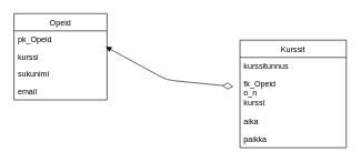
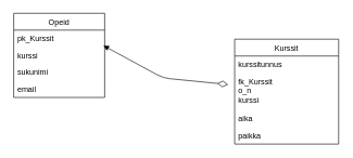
  <mxCell id="0" />
  <mxCell id="1" parent="0" />
  <mxCell id="2" value="Opeid" style="swimlane;fontStyle=0;childLayout=stackLayout;horizontal=1;startSize=26;fillColor=none;horizontalStack=0;resizeParent=1;resizeParentMax=0;resizeLast=0;collapsible=1;marginBottom=0;" vertex="1" parent="1"><mxGeometry x="20" y="20" width="140" height="130" as="geometry" /></mxCell>
- <mxCell id="3" value="pk_Opeid" style="text;strokeColor=none;fillColor=none;align=left;verticalAlign=top;spacingLeft=4;spacingRight=4;overflow=hidden;rotatable=0;points=[[0,0.5],[1,0.5]];portConstraint=eastwest;" vertex="1" parent="2"><mxGeometry y="26" width="140" height="26" as="geometry" /></mxCell>
+ <mxCell id="3" value="pk_Kurssit" style="text;strokeColor=none;fillColor=none;align=left;verticalAlign=top;spacingLeft=4;spacingRight=4;overflow=hidden;rotatable=0;points=[[0,0.5],[1,0.5]];portConstraint=eastwest;" vertex="1" parent="2"><mxGeometry y="26" width="140" height="26" as="geometry" /></mxCell>
  <mxCell id="4" value="kurssi" style="text;strokeColor=none;fillColor=none;align=left;verticalAlign=top;spacingLeft=4;spacingRight=4;overflow=hidden;rotatable=0;points=[[0,0.5],[1,0.5]];portConstraint=eastwest;" vertex="1" parent="2"><mxGeometry y="52" width="140" height="26" as="geometry" /></mxCell>
  <mxCell id="5" value="sukunimi" style="text;strokeColor=none;fillColor=none;align=left;verticalAlign=top;spacingLeft=4;spacingRight=4;overflow=hidden;rotatable=0;points=[[0,0.5],[1,0.5]];portConstraint=eastwest;" vertex="1" parent="2"><mxGeometry y="78" width="140" height="26" as="geometry" /></mxCell>
  <mxCell id="6" value="email" style="text;strokeColor=none;fillColor=none;align=left;verticalAlign=top;spacingLeft=4;spacingRight=4;overflow=hidden;rotatable=0;points=[[0,0.5],[1,0.5]];portConstraint=eastwest;" vertex="1" parent="2"><mxGeometry y="104" width="140" height="26" as="geometry" /></mxCell>
  <mxCell id="7" value="Kurssit" style="swimlane;fontStyle=0;childLayout=stackLayout;horizontal=1;startSize=26;fillColor=none;horizontalStack=0;resizeParent=1;resizeParentMax=0;resizeLast=0;collapsible=1;marginBottom=0;" vertex="1" parent="1"><mxGeometry x="360" y="60" width="160" height="162" as="geometry" /></mxCell>
  <mxCell id="8" value="kurssitunnus" style="text;strokeColor=none;fillColor=none;align=left;verticalAlign=top;spacingLeft=4;spacingRight=4;overflow=hidden;rotatable=0;points=[[0,0.5],[1,0.5]];portConstraint=eastwest;" vertex="1" parent="7"><mxGeometry y="26" width="160" height="26" as="geometry" /></mxCell>
- <mxCell id="9" value="fk_Opeid&#10;o_n&#10;kurssi" style="text;strokeColor=none;fillColor=none;align=left;verticalAlign=top;spacingLeft=4;spacingRight=4;overflow=hidden;rotatable=0;points=[[0,0.5],[1,0.5]];portConstraint=eastwest;" vertex="1" parent="7"><mxGeometry y="52" width="160" height="58" as="geometry" /></mxCell>
+ <mxCell id="9" value="fk_Kurssit&#10;o_n&#10;kurssi" style="text;strokeColor=none;fillColor=none;align=left;verticalAlign=top;spacingLeft=4;spacingRight=4;overflow=hidden;rotatable=0;points=[[0,0.5],[1,0.5]];portConstraint=eastwest;" vertex="1" parent="7"><mxGeometry y="52" width="160" height="58" as="geometry" /></mxCell>
  <mxCell id="10" value="aika" style="text;strokeColor=none;fillColor=none;align=left;verticalAlign=top;spacingLeft=4;spacingRight=4;overflow=hidden;rotatable=0;points=[[0,0.5],[1,0.5]];portConstraint=eastwest;" vertex="1" parent="7"><mxGeometry y="110" width="160" height="26" as="geometry" /></mxCell>
  <mxCell id="11" value="paikka" style="text;strokeColor=none;fillColor=none;align=left;verticalAlign=top;spacingLeft=4;spacingRight=4;overflow=hidden;rotatable=0;points=[[0,0.5],[1,0.5]];portConstraint=eastwest;" vertex="1" parent="7"><mxGeometry y="136" width="160" height="26" as="geometry" /></mxCell>
  <mxCell id="12" value="" style="startArrow=diamondThin;startFill=0;startSize=14;endArrow=block;endFill=1;endSize=6;html=1;entryX=0.986;entryY=-0.077;entryDx=0;entryDy=0;entryPerimeter=0;" edge="1" parent="1" target="4"><mxGeometry width="100" relative="1" as="geometry"><mxPoint x="350" y="130" as="sourcePoint" /><mxPoint x="170" y="70" as="targetPoint" /><Array as="points"><mxPoint x="250" y="120" /></Array></mxGeometry></mxCell>
